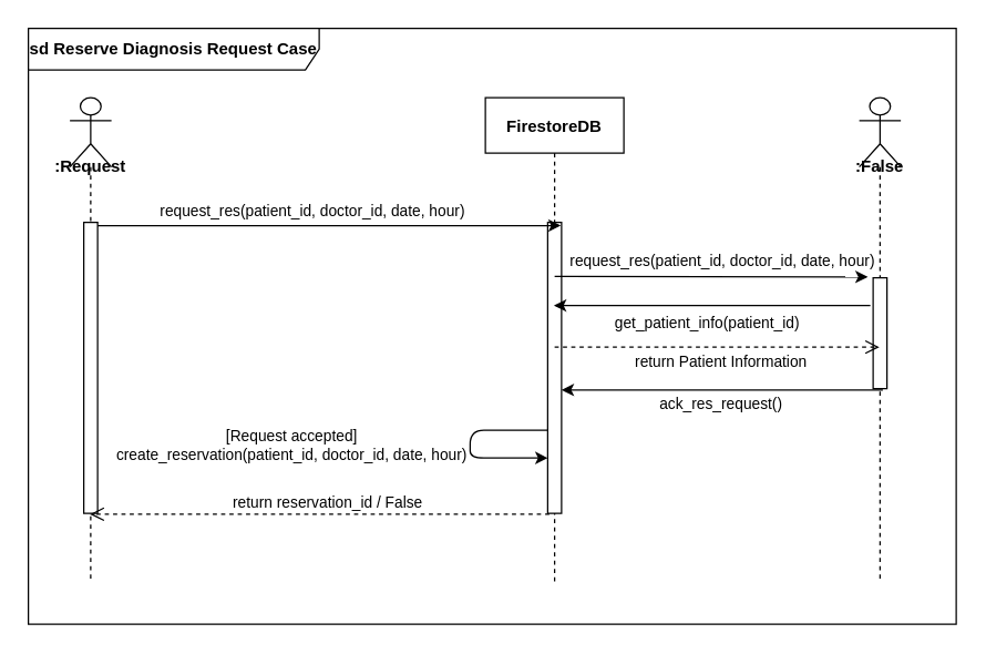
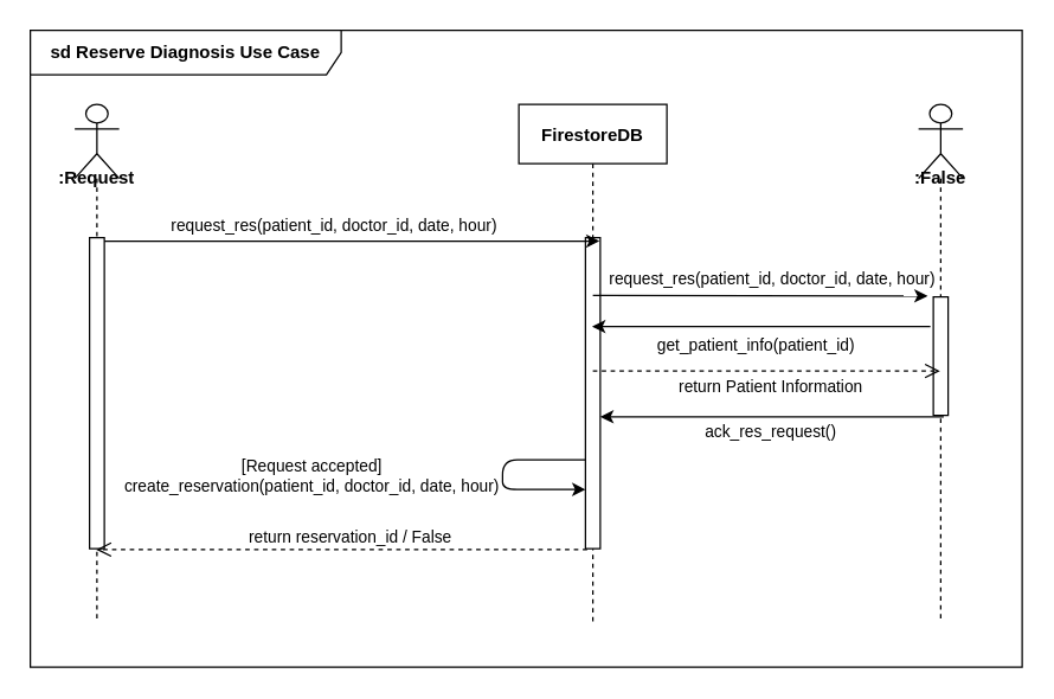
  <mxCell id="0" />
  <mxCell id="1" parent="0" />
  <mxCell id="2" value="FirestoreDB" style="shape=umlLifeline;perimeter=lifelinePerimeter;container=1;collapsible=0;recursiveResize=0;rounded=0;shadow=0;strokeWidth=1;fontStyle=1" parent="1" vertex="1"><mxGeometry x="350" y="70" width="100" height="350" as="geometry" /></mxCell>
  <mxCell id="3" value="" style="html=1;points=[];perimeter=orthogonalPerimeter;" parent="2" vertex="1"><mxGeometry x="45" y="90" width="10" height="210" as="geometry" /></mxCell>
  <mxCell id="4" value="" style="endArrow=classic;html=1;" parent="2" edge="1"><mxGeometry width="50" height="50" relative="1" as="geometry"><mxPoint x="45" y="240" as="sourcePoint" /><mxPoint x="45" y="260" as="targetPoint" /><Array as="points"><mxPoint x="-11" y="240" /><mxPoint x="-11" y="260" /></Array></mxGeometry></mxCell>
  <mxCell id="5" value="[Request accepted]&lt;br&gt;create_reservation(patient_id, doctor_id, date, hour)" style="edgeLabel;html=1;align=center;verticalAlign=middle;resizable=0;points=[];" parent="4" vertex="1" connectable="0"><mxGeometry x="-0.378" y="3" relative="1" as="geometry"><mxPoint x="-144.17" y="7" as="offset" /></mxGeometry></mxCell>
- <mxCell id="6" value="sd Reserve Diagnosis Request Case" style="shape=umlFrame;whiteSpace=wrap;html=1;width=210;height=30;fontStyle=1" parent="1" vertex="1"><mxGeometry x="20" y="20" width="670" height="430" as="geometry" /></mxCell>
+ <mxCell id="6" value="sd Reserve Diagnosis Use Case" style="shape=umlFrame;whiteSpace=wrap;html=1;width=210;height=30;fontStyle=1" parent="1" vertex="1"><mxGeometry x="20" y="20" width="670" height="430" as="geometry" /></mxCell>
  <mxCell id="7" value="&lt;b&gt;:Request&lt;/b&gt;" style="shape=umlLifeline;participant=umlActor;perimeter=lifelinePerimeter;whiteSpace=wrap;html=1;container=1;collapsible=0;recursiveResize=0;verticalAlign=top;spacingTop=36;outlineConnect=0;size=50;" parent="1" vertex="1"><mxGeometry x="50" y="70" width="30" height="350" as="geometry" /></mxCell>
  <mxCell id="8" value="" style="html=1;points=[];perimeter=orthogonalPerimeter;" parent="7" vertex="1"><mxGeometry x="10" y="90" width="10" height="210" as="geometry" /></mxCell>
  <mxCell id="9" value="" style="endArrow=classic;html=1;entryX=0.95;entryY=0.011;entryDx=0;entryDy=0;entryPerimeter=0;" parent="1" source="8" target="3" edge="1"><mxGeometry width="50" height="50" relative="1" as="geometry"><mxPoint x="310" y="180" as="sourcePoint" /><mxPoint x="360" y="130" as="targetPoint" /></mxGeometry></mxCell>
  <mxCell id="10" value="request_res(patient_id, doctor_id, date, hour)" style="edgeLabel;html=1;align=center;verticalAlign=middle;resizable=0;points=[];" parent="9" vertex="1" connectable="0"><mxGeometry x="-0.378" y="3" relative="1" as="geometry"><mxPoint x="50" y="-8.21" as="offset" /></mxGeometry></mxCell>
  <mxCell id="11" value="return reservation_id&amp;nbsp;/ False" style="html=1;verticalAlign=bottom;endArrow=open;dashed=1;endSize=8;exitX=0.117;exitY=1.003;exitDx=0;exitDy=0;exitPerimeter=0;" parent="1" source="3" target="7" edge="1"><mxGeometry x="-0.033" relative="1" as="geometry"><mxPoint x="430" y="420" as="sourcePoint" /><mxPoint x="350" y="420" as="targetPoint" /><mxPoint as="offset" /></mxGeometry></mxCell>
  <mxCell id="12" value="&lt;b&gt;:False&lt;/b&gt;" style="shape=umlLifeline;participant=umlActor;perimeter=lifelinePerimeter;whiteSpace=wrap;html=1;container=1;collapsible=0;recursiveResize=0;verticalAlign=top;spacingTop=36;outlineConnect=0;size=50;" parent="1" vertex="1"><mxGeometry x="620" y="70" width="30" height="350" as="geometry" /></mxCell>
  <mxCell id="13" value="" style="html=1;points=[];perimeter=orthogonalPerimeter;" parent="12" vertex="1"><mxGeometry x="10" y="130" width="10" height="80" as="geometry" /></mxCell>
  <mxCell id="14" value="" style="endArrow=classic;html=1;entryX=-0.383;entryY=-0.008;entryDx=0;entryDy=0;entryPerimeter=0;" parent="1" target="13" edge="1"><mxGeometry width="50" height="50" relative="1" as="geometry"><mxPoint x="400" y="199" as="sourcePoint" /><mxPoint x="414.5" y="172.09" as="targetPoint" /></mxGeometry></mxCell>
  <mxCell id="15" value="request_res(patient_id, doctor_id, date, hour)" style="edgeLabel;html=1;align=center;verticalAlign=middle;resizable=0;points=[];" parent="14" vertex="1" connectable="0"><mxGeometry x="-0.378" y="3" relative="1" as="geometry"><mxPoint x="50" y="-8.21" as="offset" /></mxGeometry></mxCell>
  <mxCell id="16" value="" style="endArrow=classic;html=1;" parent="1" target="2" edge="1"><mxGeometry width="50" height="50" relative="1" as="geometry"><mxPoint x="628" y="220" as="sourcePoint" /><mxPoint x="420" y="230" as="targetPoint" /></mxGeometry></mxCell>
  <mxCell id="17" value="get_patient_info(patient_id)" style="edgeLabel;html=1;align=center;verticalAlign=middle;resizable=0;points=[];" parent="16" vertex="1" connectable="0"><mxGeometry x="0.249" relative="1" as="geometry"><mxPoint x="24.67" y="12.18" as="offset" /></mxGeometry></mxCell>
  <mxCell id="18" value="return Patient Information" style="html=1;verticalAlign=bottom;endArrow=open;dashed=1;endSize=8;" parent="1" target="12" edge="1"><mxGeometry x="0.024" y="-20" relative="1" as="geometry"><mxPoint x="400" y="250" as="sourcePoint" /><mxPoint x="350" y="260" as="targetPoint" /><mxPoint as="offset" /></mxGeometry></mxCell>
  <mxCell id="19" value="" style="endArrow=classic;html=1;exitX=0.7;exitY=1.012;exitDx=0;exitDy=0;exitPerimeter=0;" parent="1" source="13" target="3" edge="1"><mxGeometry width="50" height="50" relative="1" as="geometry"><mxPoint x="370" y="280" as="sourcePoint" /><mxPoint x="420" y="230" as="targetPoint" /></mxGeometry></mxCell>
  <mxCell id="20" value="ack_res_request()" style="edgeLabel;html=1;align=center;verticalAlign=middle;resizable=0;points=[];" parent="19" vertex="1" connectable="0"><mxGeometry x="-0.174" y="4" relative="1" as="geometry"><mxPoint x="-21.17" y="5.04" as="offset" /></mxGeometry></mxCell>
